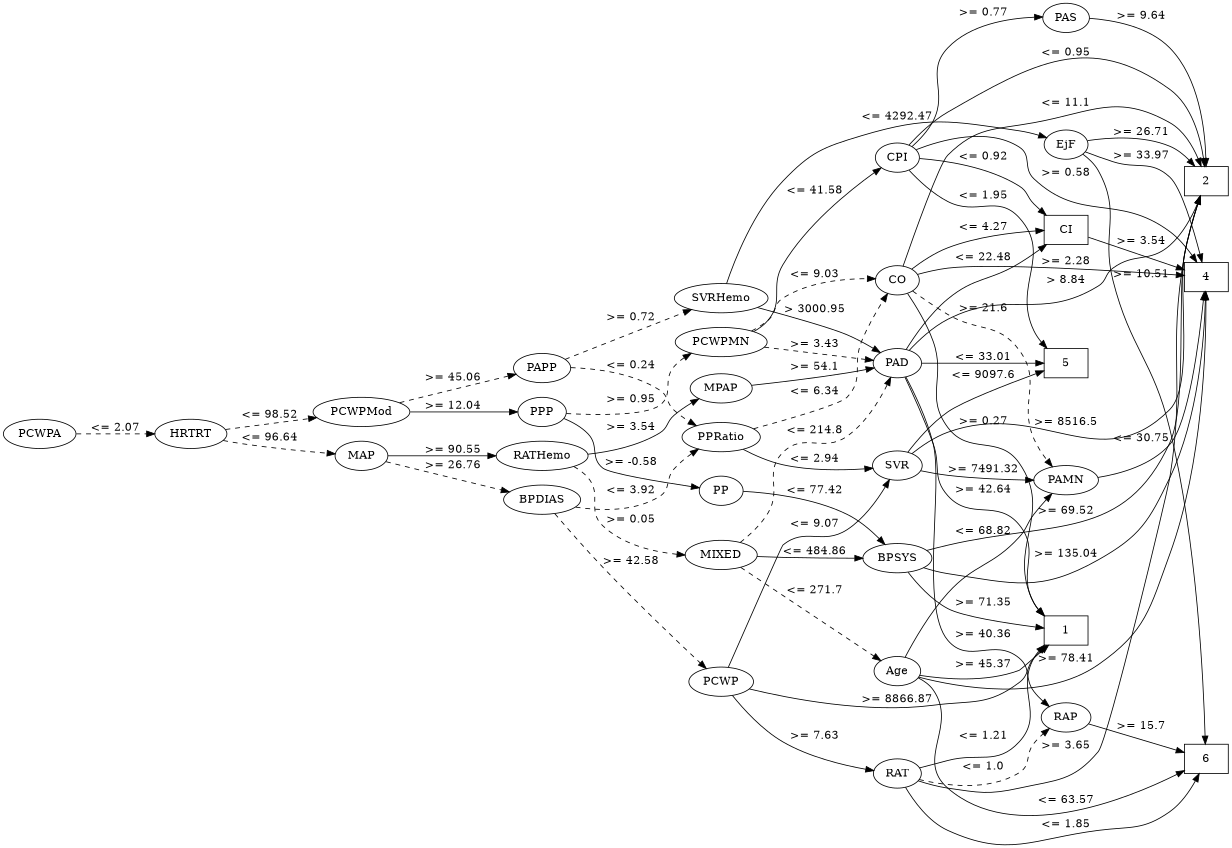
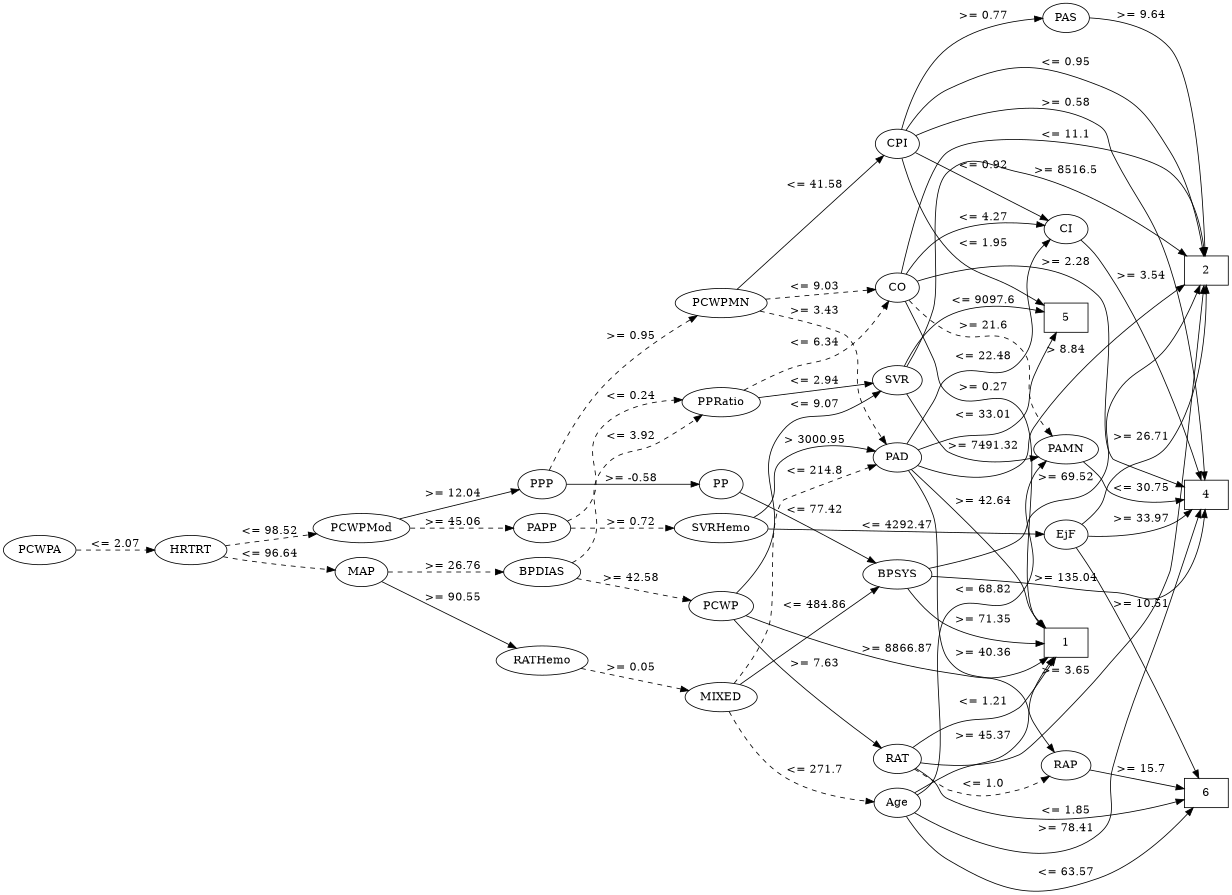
  strict digraph {
    rankdir=LR
    edge [op=">=" param=3.54 style=solid]
    1 [height=0.5 shape=box width=0.75]
    2 [height=0.5 shape=box width=0.75]
    n3 [height=0.5 label=6 shape=box width=0.75]
    4 [height=0.5 shape=box width=0.75]
    5 [height=0.5 shape=box width=0.75]
    RAP [height=0.5 width=0.77778]
    PAS [height=0.5 width=0.75]
    PAD [height=0.5 width=0.79437]
-   CI [height=0.5 width=0.75 shape=box]
+   CI [height=0.5 width=0.75]
    PAMN [height=0.5 width=1.0139]
    PCWP [height=0.5 width=0.97491]
    SVR [height=0.5 width=0.77778]
    RAT [height=0.5 width=0.76389]
    PCWPMod [height=0.5 width=1.4444]
    PPP [height=0.5 width=0.75]
    PAPP [height=0.5 width=0.88889]
    PCWPMN [height=0.5 width=1.3902]
    PP [height=0.5 width=0.75]
    SVRHemo [height=0.5 width=1.3902]
    PPRatio [height=0.5 width=1.1013]
    CO [height=0.5 width=0.75]
    CPI [height=0.5 width=0.75]
    BPSYS [height=0.5 width=1.0471]
    EjF [height=0.5 width=0.75]
    PCWPA [height=0.5 width=1.1555]
    HRTRT [height=0.5 width=1.1013]
    MAP [height=0.5 width=0.84854]
    BPDIAS [height=0.5 width=1.1735]
    RATHemo [height=0.5 width=1.375]
    MIXED [height=0.5 width=1.125]
-   MPAP [height=0.5 width=0.97491]
    Age [height=0.5 width=0.75]
    RAP -> n3 [label=">= 15.7" param=15.7]
    PAS -> 2 [label=">= 9.64" param=9.64]
    PAD -> 1 [label=">= 42.64" param=42.64]
    PAD -> 2 [label="> 8.84" op=">" param=8.84]
    PAD -> 5 [label="<= 33.01" op="<=" param=33.01]
    PAD -> RAP [label=">= 40.36" param=40.36]
    PAD -> CI [label="<= 22.48" op="<=" param=22.48]
    CI -> 4 [label=">= 3.54"]
    PAMN -> 4 [label="<= 30.75" op="<=" param=30.75]
    PCWP -> 1 [label=">= 8866.87" param=8866.87]
    PCWP -> SVR [label="<= 9.07" op="<=" param=9.07]
    PCWP -> RAT [label=">= 7.63" param=7.63]
    SVR -> 2 [label=">= 8516.5" param=8516.5]
    SVR -> 5 [label="<= 9097.6" op="<=" param=9097.6]
    SVR -> PAMN [label=">= 7491.32" param=7491.32]
    RAT -> 1 [label="<= 1.21" op="<=" param=1.21]
    RAT -> 2 [label=">= 3.65" param=3.65]
    RAT -> n3 [label="<= 1.85" op="<=" param=1.85]
    RAT -> RAP [label="<= 1.0" op="<=" param=1.0 style=dashed]
    PCWPMod -> PPP [label=">= 12.04" param=12.04]
    PCWPMod -> PAPP [label=">= 45.06" param=45.06 style=dashed]
    PPP -> PCWPMN [label=">= 0.95" param=0.95 style=dashed]
    PPP -> PP [label=">= -0.58" param=-0.58]
    PAPP -> SVRHemo [label=">= 0.72" param=0.72 style=dashed]
    PAPP -> PPRatio [label="<= 0.24" op="<=" param=0.24 style=dashed]
    PCWPMN -> PAD [label=">= 3.43" param=3.43 style=dashed]
    PCWPMN -> CO [label="<= 9.03" op="<=" param=9.03 style=dashed]
    PCWPMN -> CPI [label="<= 41.58" op="<=" param=41.58]
    PP -> BPSYS [label="<= 77.42" op="<=" param=77.42]
    SVRHemo -> PAD [label="> 3000.95" op=">" param=3000.95]
    SVRHemo -> EjF [label="<= 4292.47" op="<=" param=4292.47]
    PPRatio -> SVR [label="<= 2.94" op="<=" param=2.94]
    PPRatio -> CO [label="<= 6.34" op="<=" param=6.34 style=dashed]
    CO -> 1 [label=">= 0.27" param=0.27]
    CO -> 2 [label="<= 11.1" op="<=" param=11.1]
    CO -> 4 [label=">= 2.28" param=2.28]
    CO -> CI [label="<= 4.27" op="<=" param=4.27]
    CO -> PAMN [label=">= 21.6" param=21.6 style=dashed]
    CPI -> 2 [label="<= 0.95" op="<=" param=0.95]
    CPI -> 4 [label=">= 0.58" param=0.58]
    CPI -> 5 [label="<= 1.95" op="<=" param=1.95]
    CPI -> PAS [label=">= 0.77" param=0.77]
    CPI -> CI [label="<= 0.92" op="<=" param=0.92]
    BPSYS -> 1 [label=">= 71.35" param=71.35]
    BPSYS -> 2 [label=">= 69.52" param=69.52]
    BPSYS -> 4 [label=">= 135.04" param=135.04]
    EjF -> 2 [label=">= 26.71" param=26.71]
    EjF -> n3 [label=">= 10.51" param=10.51]
    EjF -> 4 [label=">= 33.97" param=33.97]
    PCWPA -> HRTRT [label="<= 2.07" op="<=" param=2.07 style=dashed]
    HRTRT -> PCWPMod [label="<= 98.52" op="<=" param=98.52 style=dashed]
    HRTRT -> MAP [label="<= 96.64" op="<=" param=96.64 style=dashed]
    MAP -> BPDIAS [label=">= 26.76" param=26.76 style=dashed]
    MAP -> RATHemo [label=">= 90.55" param=90.55]
    BPDIAS -> PCWP [label=">= 42.58" param=42.58 style=dashed]
    BPDIAS -> PPRatio [label="<= 3.92" op="<=" param=3.92 style=dashed]
    RATHemo -> MIXED [label=">= 0.05" param=0.05 style=dashed]
-   RATHemo -> MPAP [label=">= 3.54"]
    MIXED -> PAD [label="<= 214.8" op="<=" param=214.8 style=dashed]
    MIXED -> BPSYS [label="<= 484.86" op="<=" param=484.86]
    MIXED -> Age [label="<= 271.7" op="<=" param=271.7 style=dashed]
-   MPAP -> PAD [label=">= 54.1" param=54.1]
    Age -> 1 [label=">= 45.37" param=45.37]
    Age -> n3 [label="<= 63.57" op="<=" param=63.57]
    Age -> 4 [label=">= 78.41" param=78.41]
    Age -> PAMN [label="<= 68.82" op="<=" param=68.82]
  }
